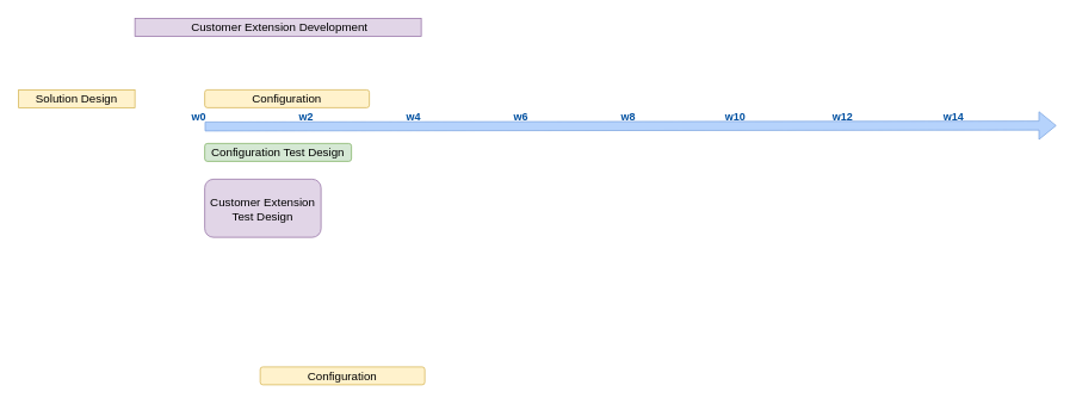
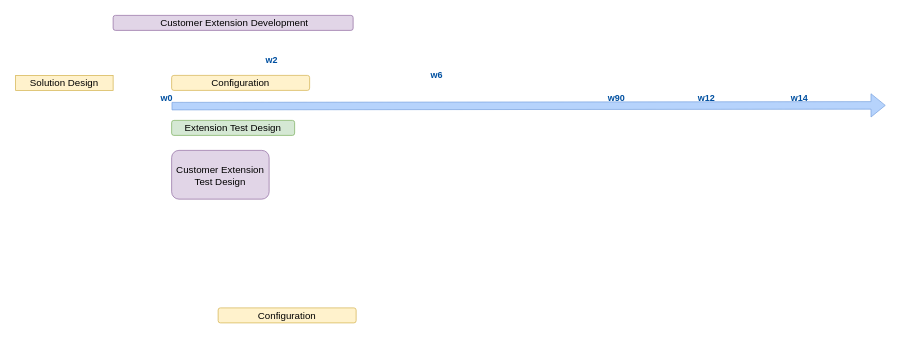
  <mxCell id="0" />
  <mxCell id="1" parent="0" />
- <mxCell id="2" value="w2" style="text;html=1;resizable=0;autosize=1;align=center;verticalAlign=middle;points=[];fillColor=none;strokeColor=none;rounded=0;fontColor=#0050A1;fontStyle=1" parent="1" vertex="1"><mxGeometry x="326" y="120" width="30" height="20" as="geometry" /></mxCell>
- <mxCell id="3" value="w4" style="text;html=1;resizable=0;autosize=1;align=center;verticalAlign=middle;points=[];fillColor=none;strokeColor=none;rounded=0;fontColor=#0050A1;fontStyle=1" parent="1" vertex="1"><mxGeometry x="446" y="120" width="30" height="20" as="geometry" /></mxCell>
- <mxCell id="4" value="w6" style="text;html=1;resizable=0;autosize=1;align=center;verticalAlign=middle;points=[];fillColor=none;strokeColor=none;rounded=0;fontColor=#0050A1;fontStyle=1" parent="1" vertex="1"><mxGeometry x="566" y="120" width="30" height="20" as="geometry" /></mxCell>
- <mxCell id="5" value="w8" style="text;html=1;resizable=0;autosize=1;align=center;verticalAlign=middle;points=[];fillColor=none;strokeColor=none;rounded=0;fontColor=#0050A1;fontStyle=1" parent="1" vertex="1"><mxGeometry x="686" y="120" width="30" height="20" as="geometry" /></mxCell>
- <mxCell id="6" value="w10" style="text;html=1;resizable=0;autosize=1;align=center;verticalAlign=middle;points=[];fillColor=none;strokeColor=none;rounded=0;fontColor=#0050A1;fontStyle=1" parent="1" vertex="1"><mxGeometry x="801" y="120" width="40" height="20" as="geometry" /></mxCell>
+ <mxCell id="2" value="w2" style="text;html=1;resizable=0;autosize=1;align=center;verticalAlign=middle;points=[];fillColor=none;strokeColor=none;rounded=0;fontColor=#0050A1;fontStyle=1" parent="1" vertex="1"><mxGeometry x="346" y="70" width="30" height="20" as="geometry" /></mxCell>
+ <mxCell id="4" value="w6" style="text;html=1;resizable=0;autosize=1;align=center;verticalAlign=middle;points=[];fillColor=none;strokeColor=none;rounded=0;fontColor=#0050A1;fontStyle=1" parent="1" vertex="1"><mxGeometry x="566" y="90" width="30" height="20" as="geometry" /></mxCell>
+ <mxCell id="6" value="w90" style="text;html=1;resizable=0;autosize=1;align=center;verticalAlign=middle;points=[];fillColor=none;strokeColor=none;rounded=0;fontColor=#0050A1;fontStyle=1" parent="1" vertex="1"><mxGeometry x="801" y="120" width="40" height="20" as="geometry" /></mxCell>
  <mxCell id="7" value="w12" style="text;html=1;resizable=0;autosize=1;align=center;verticalAlign=middle;points=[];fillColor=none;strokeColor=none;rounded=0;fontColor=#0050A1;fontStyle=1" parent="1" vertex="1"><mxGeometry x="921" y="120" width="40" height="20" as="geometry" /></mxCell>
  <mxCell id="8" value="" style="shape=flexArrow;endArrow=classic;html=1;fontSize=17;fontColor=#0050A1;exitX=0.733;exitY=1.05;exitDx=0;exitDy=0;exitPerimeter=0;labelBackgroundColor=#7EA6E0;strokeColor=#7EA6E0;fillColor=#B6D3FC;" parent="1" source="9" edge="1"><mxGeometry width="50" height="50" relative="1" as="geometry"><mxPoint x="124" y="143" as="sourcePoint" /><mxPoint x="1180" y="140" as="targetPoint" /></mxGeometry></mxCell>
  <mxCell id="9" value="w0" style="text;html=1;resizable=0;autosize=1;align=center;verticalAlign=middle;points=[];fillColor=none;strokeColor=none;rounded=0;fontColor=#0050A1;fontStyle=1" parent="1" vertex="1"><mxGeometry x="206" y="120" width="30" height="20" as="geometry" /></mxCell>
  <mxCell id="10" value="Solution Design" style="whiteSpace=wrap;html=1;fontSize=13;fillColor=#fff2cc;strokeColor=#d6b656;fontStyle=0;rounded=0;" parent="1" vertex="1"><mxGeometry x="20" y="100" width="130" height="20" as="geometry" /></mxCell>
  <mxCell id="11" value="w14" style="text;html=1;resizable=0;autosize=1;align=center;verticalAlign=middle;points=[];fillColor=none;strokeColor=none;rounded=0;fontColor=#0050A1;fontStyle=1" parent="1" vertex="1"><mxGeometry x="1045" y="120" width="40" height="20" as="geometry" /></mxCell>
  <mxCell id="12" value="Configuration" style="rounded=1;whiteSpace=wrap;html=1;fontSize=13;fillColor=#fff2cc;strokeColor=#d6b656;fontStyle=0" vertex="1" parent="1"><mxGeometry x="228" y="100" width="184" height="20" as="geometry" /></mxCell>
- <mxCell id="13" value="&amp;nbsp;Customer Extension Development" style="whiteSpace=wrap;html=1;fontSize=13;fillColor=#e1d5e7;strokeColor=#9673a6;fontStyle=0;rounded=0;" vertex="1" parent="1"><mxGeometry x="150" y="20" width="320" height="20" as="geometry" /></mxCell>
- <mxCell id="14" value="Configuration Test Design" style="rounded=1;whiteSpace=wrap;html=1;fontSize=13;fillColor=#d5e8d4;strokeColor=#82b366;fontStyle=0" vertex="1" parent="1"><mxGeometry x="228" y="160" width="164" height="20" as="geometry" /></mxCell>
+ <mxCell id="13" value="&amp;nbsp;Customer Extension Development" style="rounded=1;whiteSpace=wrap;html=1;fontSize=13;fillColor=#e1d5e7;strokeColor=#9673a6;fontStyle=0" vertex="1" parent="1"><mxGeometry x="150" y="20" width="320" height="20" as="geometry" /></mxCell>
+ <mxCell id="14" value="Extension Test Design" style="rounded=1;whiteSpace=wrap;html=1;fontSize=13;fillColor=#d5e8d4;strokeColor=#82b366;fontStyle=0" vertex="1" parent="1"><mxGeometry x="228" y="160" width="164" height="20" as="geometry" /></mxCell>
  <mxCell id="15" value="Configuration" style="rounded=1;whiteSpace=wrap;html=1;fontSize=13;fillColor=#fff2cc;strokeColor=#d6b656;fontStyle=0" vertex="1" parent="1"><mxGeometry x="290" y="410" width="184" height="20" as="geometry" /></mxCell>
  <mxCell id="16" value="Customer Extension&lt;br&gt;Test Design" style="rounded=1;whiteSpace=wrap;html=1;fontSize=13;fillColor=#e1d5e7;strokeColor=#9673a6;fontStyle=0" vertex="1" parent="1"><mxGeometry x="228" y="200" width="130" height="65" as="geometry" /></mxCell>
